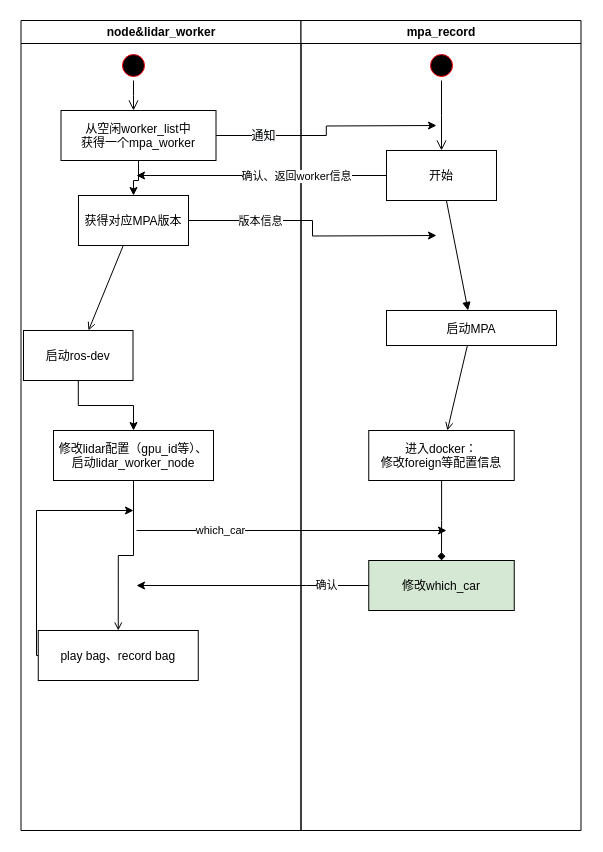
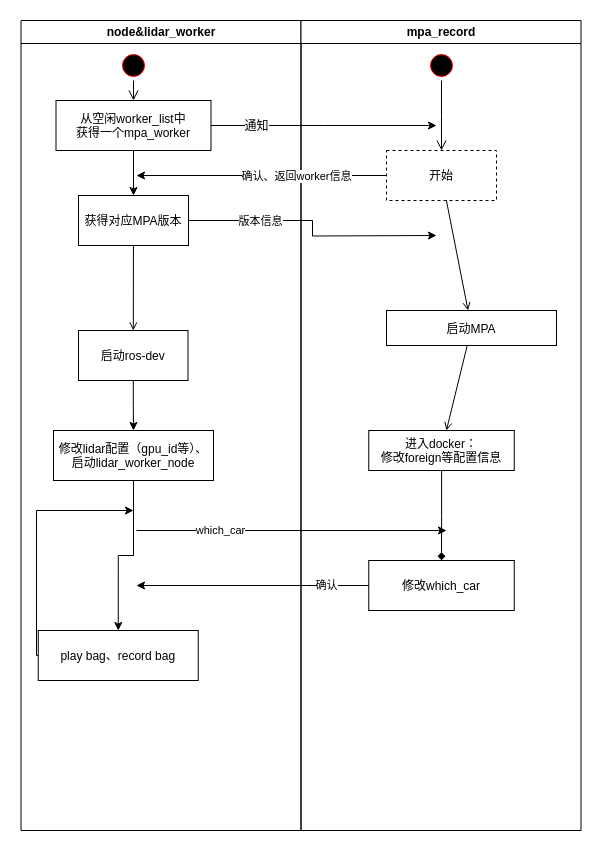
  <mxCell id="0" />
  <mxCell id="1" parent="0" />
  <mxCell id="2" value="node&amp;lidar_worker" style="swimlane;whiteSpace=wrap" parent="1" vertex="1"><mxGeometry x="20.5" y="20" width="280" height="810" as="geometry" /></mxCell>
  <mxCell id="3" value="" style="ellipse;shape=startState;fillColor=#000000;strokeColor=#ff0000;" parent="2" vertex="1"><mxGeometry x="97.5" y="30" width="30" height="30" as="geometry" /></mxCell>
  <mxCell id="4" value="" style="edgeStyle=elbowEdgeStyle;elbow=horizontal;verticalAlign=bottom;endArrow=open;endSize=8;endFill=1;rounded=0" parent="2" source="3" target="6" edge="1"><mxGeometry x="100" y="40" as="geometry"><mxPoint x="115" y="110" as="targetPoint" /></mxGeometry></mxCell>
  <mxCell id="5" style="edgeStyle=orthogonalEdgeStyle;rounded=0;orthogonalLoop=1;jettySize=auto;html=1;entryX=0.5;entryY=0;entryDx=0;entryDy=0;strokeColor=#000000;" parent="2" source="6" target="7" edge="1"><mxGeometry relative="1" as="geometry" /></mxCell>
- <mxCell id="6" value="从空闲worker_list中&#10;获得一个mpa_worker" style="" parent="2" vertex="1"><mxGeometry x="40" y="90" width="155" height="50" as="geometry" /></mxCell>
+ <mxCell id="6" value="从空闲worker_list中&#10;获得一个mpa_worker" style="" parent="2" vertex="1"><mxGeometry x="35" y="80" width="155" height="50" as="geometry" /></mxCell>
  <mxCell id="7" value="获得对应MPA版本" style="" parent="2" vertex="1"><mxGeometry x="57.5" y="175" width="110" height="50" as="geometry" /></mxCell>
  <mxCell id="8" style="edgeStyle=orthogonalEdgeStyle;rounded=0;orthogonalLoop=1;jettySize=auto;html=1;entryX=0.5;entryY=0;entryDx=0;entryDy=0;strokeColor=#000000;" parent="2" source="9" target="12" edge="1"><mxGeometry relative="1" as="geometry" /></mxCell>
- <mxCell id="9" value="启动ros-dev" style="" parent="2" vertex="1"><mxGeometry x="2.5" y="310" width="109.5" height="50" as="geometry" /></mxCell>
+ <mxCell id="9" value="启动ros-dev" style="" parent="2" vertex="1"><mxGeometry x="57.5" y="310" width="109.5" height="50" as="geometry" /></mxCell>
  <mxCell id="10" value="" style="endArrow=open;endFill=1;rounded=0" parent="2" source="7" target="9" edge="1"><mxGeometry relative="1" as="geometry" /></mxCell>
- <mxCell id="11" style="edgeStyle=orthogonalEdgeStyle;rounded=0;orthogonalLoop=1;jettySize=auto;html=1;entryX=0.5;entryY=0;entryDx=0;entryDy=0;strokeColor=#000000;endArrow=open;" parent="2" source="12" target="13" edge="1"><mxGeometry relative="1" as="geometry" /></mxCell>
+ <mxCell id="11" style="edgeStyle=orthogonalEdgeStyle;rounded=0;orthogonalLoop=1;jettySize=auto;html=1;entryX=0.5;entryY=0;entryDx=0;entryDy=0;strokeColor=#000000;" parent="2" source="12" target="13" edge="1"><mxGeometry relative="1" as="geometry" /></mxCell>
  <mxCell id="12" value="修改lidar配置（gpu_id等）、&#10;启动lidar_worker_node" style="" parent="2" vertex="1"><mxGeometry x="32.5" y="410" width="160" height="50" as="geometry" /></mxCell>
  <mxCell id="13" value="play bag、record bag" style="" parent="2" vertex="1"><mxGeometry x="17.25" y="610" width="160" height="50" as="geometry" /></mxCell>
  <mxCell id="14" value="mpa_record" style="swimlane;whiteSpace=wrap" parent="1" vertex="1"><mxGeometry x="300.5" y="20" width="280" height="810" as="geometry" /></mxCell>
  <mxCell id="15" value="" style="ellipse;shape=startState;fillColor=#000000;strokeColor=#ff0000;" parent="14" vertex="1"><mxGeometry x="125.5" y="30" width="30" height="30" as="geometry" /></mxCell>
  <mxCell id="16" value="" style="edgeStyle=elbowEdgeStyle;elbow=horizontal;verticalAlign=bottom;endArrow=open;endSize=8;endFill=1;rounded=0" parent="14" source="15" target="17" edge="1"><mxGeometry x="40" y="20" as="geometry"><mxPoint x="55" y="90" as="targetPoint" /></mxGeometry></mxCell>
- <mxCell id="17" value="开始" style="" parent="14" vertex="1"><mxGeometry x="85.5" y="130" width="110" height="50" as="geometry" /></mxCell>
+ <mxCell id="17" value="开始" style="dashed=1;" parent="14" vertex="1"><mxGeometry x="85.5" y="130" width="110" height="50" as="geometry" /></mxCell>
  <mxCell id="18" value="启动MPA" style="" parent="14" vertex="1"><mxGeometry x="85.5" y="290" width="170" height="35" as="geometry" /></mxCell>
- <mxCell id="19" value="" style="endArrow=block;endFill=1;rounded=0;" parent="14" source="17" target="18" edge="1"><mxGeometry relative="1" as="geometry" /></mxCell>
+ <mxCell id="19" value="" style="endArrow=open;endFill=1;rounded=0" parent="14" source="17" target="18" edge="1"><mxGeometry relative="1" as="geometry" /></mxCell>
  <mxCell id="20" style="edgeStyle=orthogonalEdgeStyle;rounded=0;orthogonalLoop=1;jettySize=auto;html=1;entryX=0.5;entryY=0;entryDx=0;entryDy=0;strokeColor=#000000;endArrow=diamond;" parent="14" source="21" target="23" edge="1"><mxGeometry relative="1" as="geometry" /></mxCell>
- <mxCell id="21" value="进入docker：&#10;修改foreign等配置信息" style="" parent="14" vertex="1"><mxGeometry x="67.75" y="410" width="145.5" height="50" as="geometry" /></mxCell>
+ <mxCell id="21" value="进入docker：&#10;修改foreign等配置信息" style="" parent="14" vertex="1"><mxGeometry x="67.75" y="410" width="145.5" height="40" as="geometry" /></mxCell>
  <mxCell id="22" value="" style="endArrow=open;endFill=1;rounded=0" parent="14" source="18" target="21" edge="1"><mxGeometry relative="1" as="geometry" /></mxCell>
- <mxCell id="23" value="修改which_car" style="fillColor=#d5e8d4;" parent="14" vertex="1"><mxGeometry x="67.75" y="540" width="145.5" height="50" as="geometry" /></mxCell>
+ <mxCell id="23" value="修改which_car" style="" parent="14" vertex="1"><mxGeometry x="67.75" y="540" width="145.5" height="50" as="geometry" /></mxCell>
  <mxCell id="24" style="edgeStyle=orthogonalEdgeStyle;rounded=0;orthogonalLoop=1;jettySize=auto;html=1;" parent="1" source="6" edge="1"><mxGeometry relative="1" as="geometry"><mxPoint x="436" y="125" as="targetPoint" /></mxGeometry></mxCell>
  <mxCell id="25" value="&lt;span style=&quot;font-size: 12px ; background-color: rgb(248 , 249 , 250)&quot;&gt;通知&lt;/span&gt;" style="edgeLabel;html=1;align=center;verticalAlign=middle;resizable=0;points=[];" parent="24" vertex="1" connectable="0"><mxGeometry x="-0.281" y="-1" relative="1" as="geometry"><mxPoint x="-35.71" y="-1" as="offset" /></mxGeometry></mxCell>
  <mxCell id="26" style="edgeStyle=orthogonalEdgeStyle;rounded=0;orthogonalLoop=1;jettySize=auto;html=1;" parent="1" source="17" edge="1"><mxGeometry relative="1" as="geometry"><mxPoint x="136" y="175" as="targetPoint" /></mxGeometry></mxCell>
  <mxCell id="27" value="确认、返回worker信息" style="edgeLabel;html=1;align=center;verticalAlign=middle;resizable=0;points=[];" parent="26" vertex="1" connectable="0"><mxGeometry x="-0.162" relative="1" as="geometry"><mxPoint x="14.83" as="offset" /></mxGeometry></mxCell>
  <mxCell id="28" style="edgeStyle=orthogonalEdgeStyle;rounded=0;orthogonalLoop=1;jettySize=auto;html=1;" parent="1" source="7" edge="1"><mxGeometry relative="1" as="geometry"><mxPoint x="436" y="235" as="targetPoint" /></mxGeometry></mxCell>
  <mxCell id="29" value="版本信息" style="edgeLabel;html=1;align=center;verticalAlign=middle;resizable=0;points=[];" parent="28" vertex="1" connectable="0"><mxGeometry x="-0.28" y="-1" relative="1" as="geometry"><mxPoint x="-23.28" y="-1" as="offset" /></mxGeometry></mxCell>
  <mxCell id="30" style="edgeStyle=orthogonalEdgeStyle;rounded=0;orthogonalLoop=1;jettySize=auto;html=1;strokeColor=#000000;exitX=0;exitY=0.5;exitDx=0;exitDy=0;" parent="1" source="13" edge="1"><mxGeometry relative="1" as="geometry"><mxPoint x="133" y="510" as="targetPoint" /><Array as="points"><mxPoint x="36" y="655" /><mxPoint x="36" y="510" /></Array></mxGeometry></mxCell>
  <mxCell id="31" value="which_car" style="edgeStyle=orthogonalEdgeStyle;rounded=0;orthogonalLoop=1;jettySize=auto;html=1;strokeColor=#000000;" parent="1" edge="1"><mxGeometry x="-0.458" relative="1" as="geometry"><mxPoint x="446" y="530" as="targetPoint" /><mxPoint x="136" y="530" as="sourcePoint" /><Array as="points"><mxPoint x="206" y="530" /></Array><mxPoint as="offset" /></mxGeometry></mxCell>
  <mxCell id="32" value="确认" style="edgeStyle=orthogonalEdgeStyle;rounded=0;orthogonalLoop=1;jettySize=auto;html=1;strokeColor=#000000;" parent="1" source="23" edge="1"><mxGeometry x="-0.636" relative="1" as="geometry"><mxPoint x="136" y="585" as="targetPoint" /><Array as="points"><mxPoint x="306" y="585" /><mxPoint x="306" y="585" /></Array><mxPoint as="offset" /></mxGeometry></mxCell>
